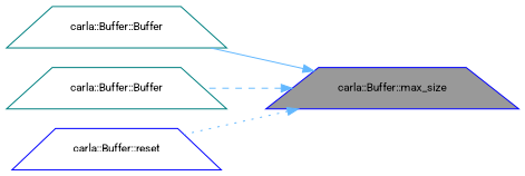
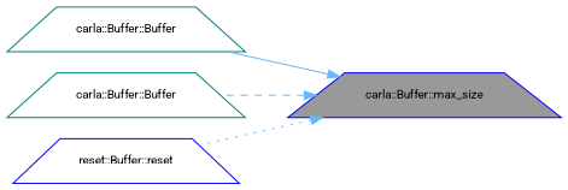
  digraph {
    rankdir=RL
    fontname=Roboto
    node [color=blue fillcolor=white fontname=Roboto fontsize=10 shape=trapezium style=filled]
    edge [color=steelblue1 dir=back fontname=Roboto fontsize=10 labelfontname=Helvetica labelfontsize=10]
    n1 [fillcolor=grey60 fontcolor=black height=0.2 label="carla::Buffer::max_size" width=0.4]
    n2 [color=teal height=0.2 label="carla::Buffer::Buffer" width=0.4]
    n3 [color=teal height=0.2 label="carla::Buffer::Buffer" width=0.4]
-   n4 [height=0.2 label="carla::Buffer::reset" width=0.4]
+   n4 [height=0.2 label="reset::Buffer::reset" width=0.4]
    n1 -> n2 [style=solid]
    n1 -> n3 [style=dashed]
    n1 -> n4 [style=dotted]
  }
